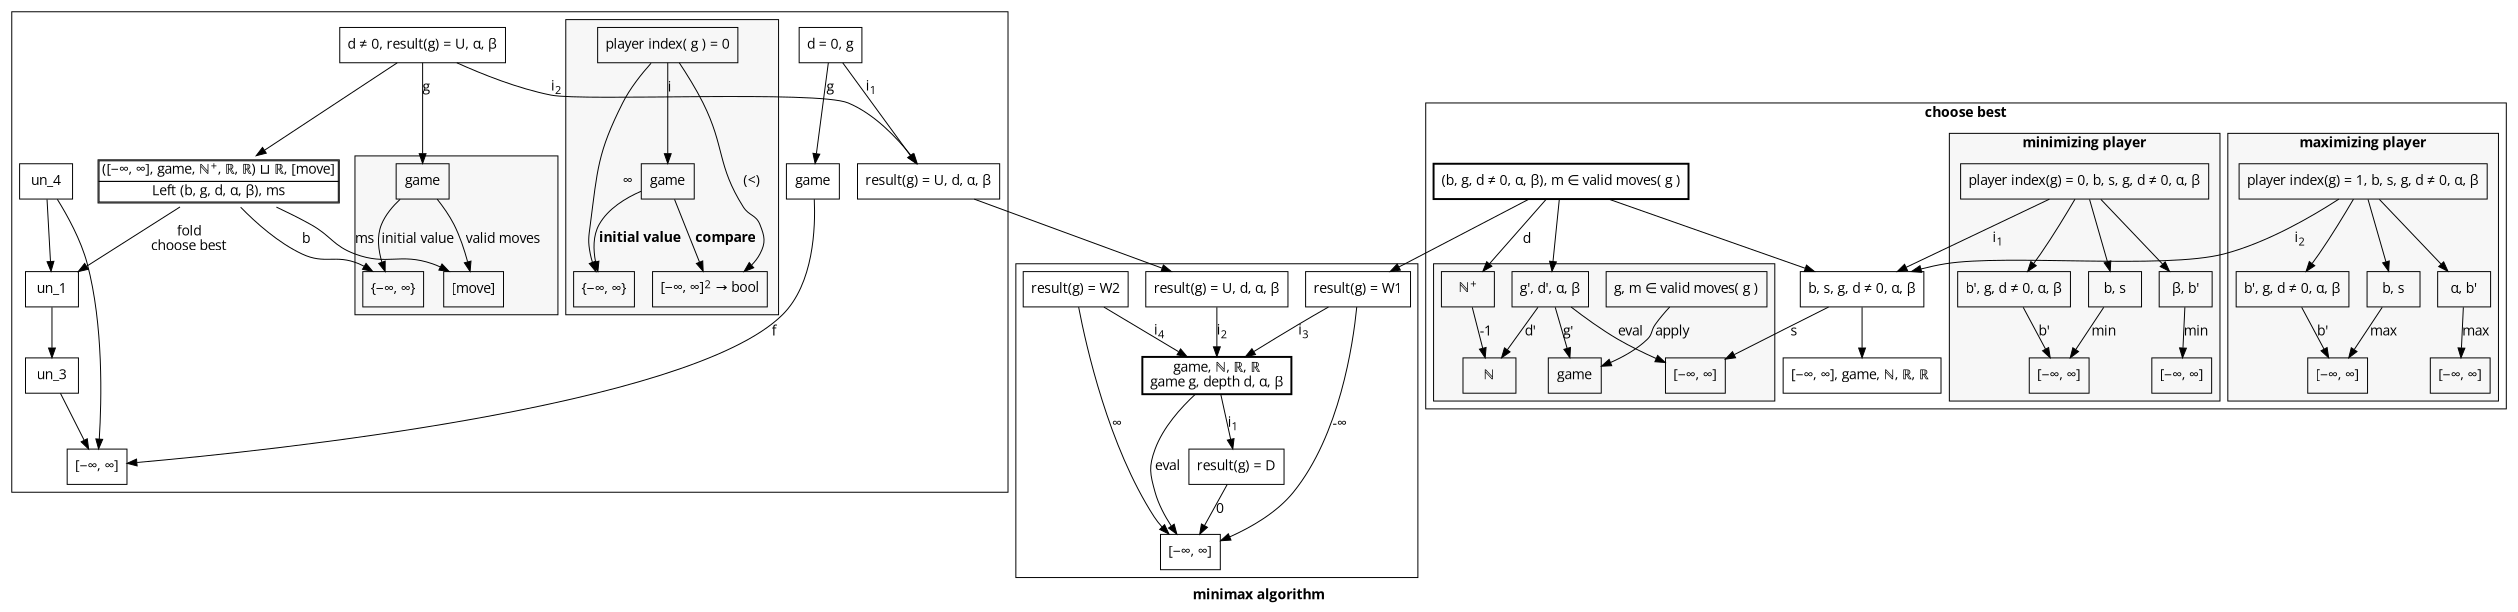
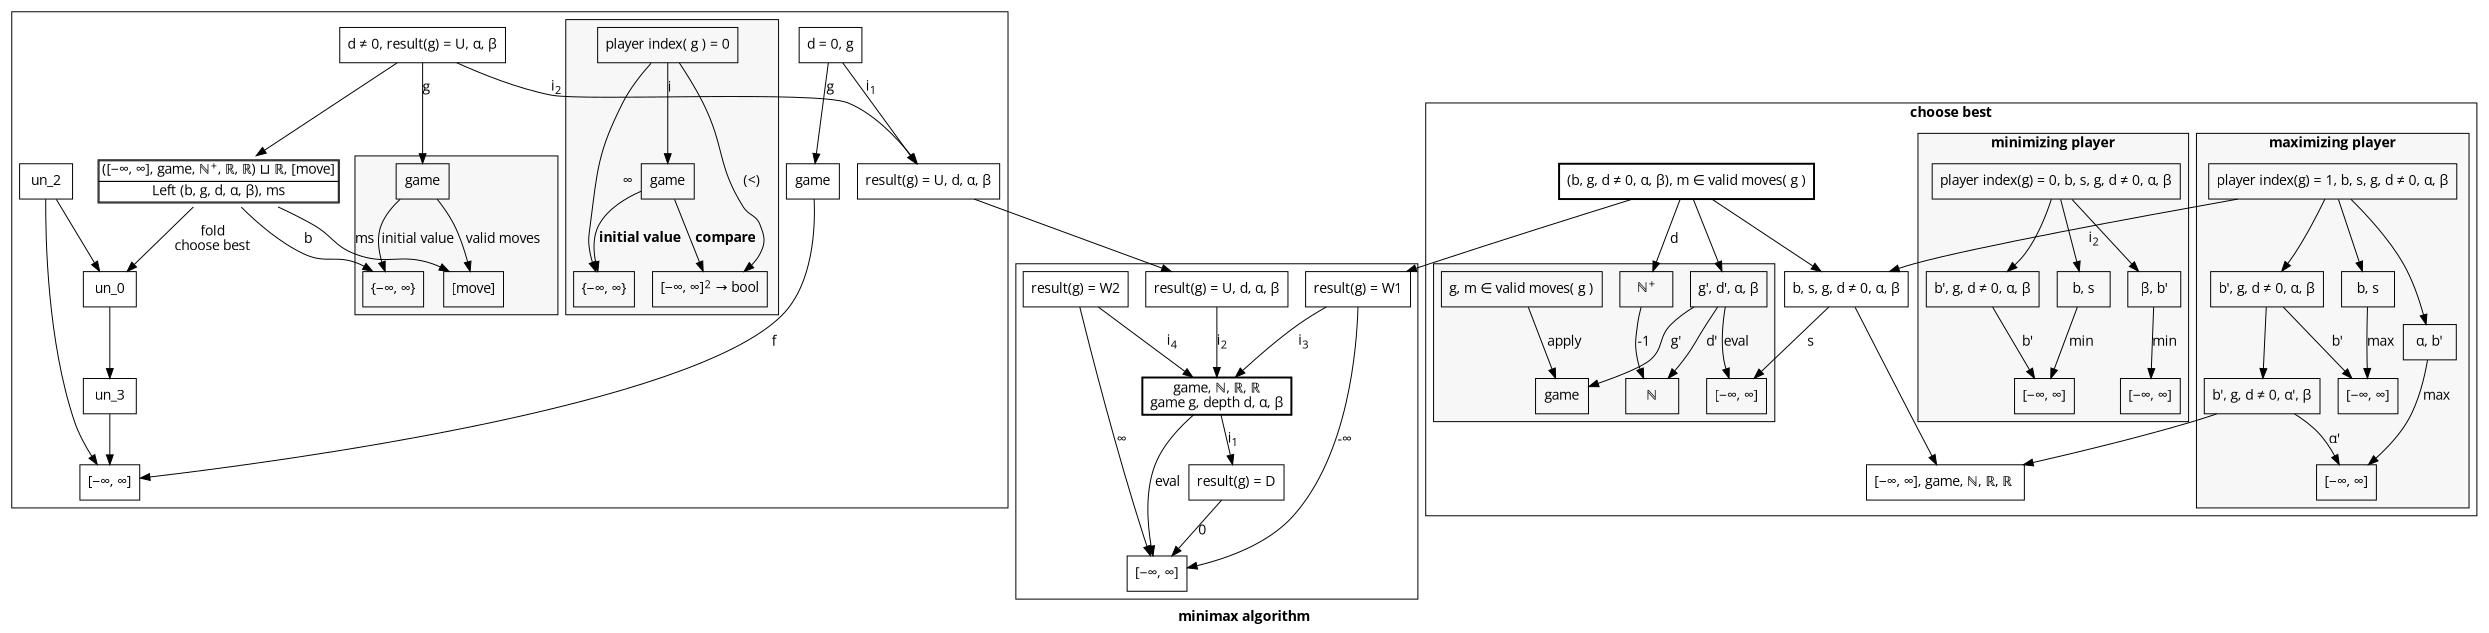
  digraph {
    fontname="Open Sans"
    label=<<b>minimax algorithm</b>>
    node [fontname="Open Sans" shape=box]
    edge [fontname="Open Sans"]
    n1 [label=<game, &#x2115;, &#x211d;, &#x211d;<br/>game g, depth d, &alpha;, &beta;> penwidth=2]
    n2 [label=<[−∞, ∞]>]
    n3 [label=<result(g) = D>]
    n4 [label=<result(g) = W1>]
    n5 [label=<result(g) = W2>]
    n6 [label=<result(g) = U, d, &alpha;, &beta;>]
    n7 [label=<game>]
    n8 [label=<{−∞, ∞}>]
    n9 [label=<[−∞, ∞]<sup>2</sup> &#x2192; bool>]
    n10 [label=<player index( g ) = 0>]
    n11 [label=<game>]
    n12 [label=<[move]>]
    n13 [label=<{−∞, ∞}>]
    n14 [label=<d = 0, g>]
    n15 [label=<game>]
    n16 [label=<result(g) = U, d, &alpha;, &beta;>]
    n17 [label=<[−∞, ∞]>]
    n18 [label=<d &#x2260; 0, result(g) = U, &alpha;, &beta;>]
    n19 [label=<             <TABLE BORDER="1" CELLBORDER="1" CELLSPACING="0">                 <TR><TD>([−∞, ∞], game, &#x2115;<sup>+</sup>, &#x211d;, &#x211d;) &#x2294; &#x211d;, [move]</TD></TR>                 <TR><TD>Left (b, g, d, &alpha;, &beta;), ms</TD></TR>             </TABLE>> shape=plaintext]
-   un_1
-   un_2 [label=un_4]
+   un_1 [label=un_0]
+   un_2
    un_3
+   n23 [label=<b', g, d &#x2260; 0, &alpha;', &beta;>]
    n24 [label=<[−∞, ∞]>]
    n25 [label=<player index(g) = 1, b, s, g, d &#x2260; 0, &alpha;, &beta;>]
    n26 [label=<b', g, d &#x2260; 0, &alpha;, &beta;>]
    n27 [label=<b, s>]
    n28 [label=<&alpha;, b'>]
    n29 [label=<[−∞, ∞]>]
    n30 [label=<[−∞, ∞]>]
    n31 [label=<player index(g) = 0, b, s, g, d &#x2260; 0, &alpha;, &beta;>]
    n32 [label=<b', g, d &#x2260; 0, &alpha;, &beta;>]
    n33 [label=<b, s>]
    n34 [label=<&beta;, b'>]
    n35 [label=<[−∞, ∞]>]
    n36 [label=<&#x2115;<sup>+</sup>>]
    n37 [label=<&#x2115;>]
    n38 [label=<g, m &#x2208; valid moves( g )>]
    n39 [label=<game>]
    n40 [label=<g', d', &alpha;, &beta;>]
    n41 [label=<[−∞, ∞]>]
    n42 [label=<(b, g, d &#x2260; 0, &alpha;, &beta;), m &#x2208; valid moves( g )> penwidth=2]
    n43 [label=<b, s, g, d &#x2260; 0, &alpha;, &beta;>]
    n44 [label=<[−∞, ∞], game, &#x2115;, &#x211d;, &#x211d; >]
    subgraph cluster_1 {
      label=""
      n1
      n2
      n3
      n4
      n5
      n6
    }
    subgraph cluster_2 {
      label=""
      n14
      n15
      n16
      n17
      n18
      n19
      un_1
      un_2
      un_3
      subgraph cluster_3 {
        bgcolor=grey97
        label=""
        n7
        n8
        n9
        n10
      }
      subgraph cluster_4 {
        bgcolor=grey97
        label=""
        n11
        n12
        n13
      }
    }
    subgraph cluster_5 {
      label=<<b>choose best</b>>
      n42
      n43
      n44
      subgraph cluster_6 {
        bgcolor=grey97
        label=<<b>maximizing player</b>>
+       n23
        n24
        n25
        n26
        n27
        n28
        n29
      }
      subgraph cluster_7 {
        bgcolor=grey97
        label=<<b>minimizing player</b>>
        n30
        n31
        n32
        n33
        n34
        n35
      }
      subgraph cluster_8 {
        bgcolor=grey97
        label=""
        n36
        n37
        n38
        n39
        n40
        n41
      }
    }
    n1 -> n2 [label=eval]
    n1 -> n3 [label=<i<sub>1</sub>>]
    n3 -> n2 [label=<0>]
    n4 -> n1 [label=<i<sub>3</sub>>]
    n4 -> n2 [label=<-&infin;>]
    n5 -> n1 [label=<i<sub>4</sub>>]
    n5 -> n2 [label=<&infin;>]
    n6 -> n1 [label=<i<sub>2</sub>>]
    n7 -> n8 [label=<<b>initial value</b>>]
    n7 -> n9 [label=<<b>compare</b>>]
    n10 -> n7 [label=<i>]
    n10 -> n8 [label=<∞>]
    n10 -> n9 [label=<(&lt;)>]
    n11 -> n12 [label=<valid moves>]
    n11 -> n13 [label=<initial value>]
    n14 -> n15 [label=g]
    n14 -> n16 [label=<i<sub>1</sub>>]
    n15 -> n17 [label=<f>]
    n16 -> n6
    n18 -> n11 [label=g]
    n18 -> n16 [label=<i<sub>2</sub>>]
    n18 -> n19
    n19 -> n12 [label=<ms>]
    n19 -> n13 [label=<b>]
    n19 -> un_1 [label=<fold<br/>choose best>]
    un_1 -> un_3
    un_2 -> n17
    un_2 -> un_1
    un_3 -> n17
+   n23 -> n24 [label=<&alpha;'>]
+   n23 -> n44
    n25 -> n26
    n25 -> n27
    n25 -> n28
    n25 -> n43 [label=<i<sub>2</sub>>]
+   n26 -> n23
    n26 -> n29 [label=<b'>]
    n27 -> n29 [label=<max>]
    n28 -> n24 [label=<max>]
    n31 -> n32
    n31 -> n33
    n31 -> n34
-   n31 -> n43 [label=<i<sub>1</sub>>]
    n32 -> n35 [label=<b'>]
    n33 -> n35 [label=<min>]
    n34 -> n30 [label=<min>]
    n36 -> n37 [label=<-1>]
    n38 -> n39 [label=<apply>]
    n40 -> n37 [label=<d'>]
    n40 -> n39 [label=<g'>]
    n40 -> n41 [label=eval]
    n42 -> n4
    n42 -> n36 [label=<d>]
    n42 -> n40
    n42 -> n43
    n43 -> n41 [label=<s>]
    n43 -> n44
  }
